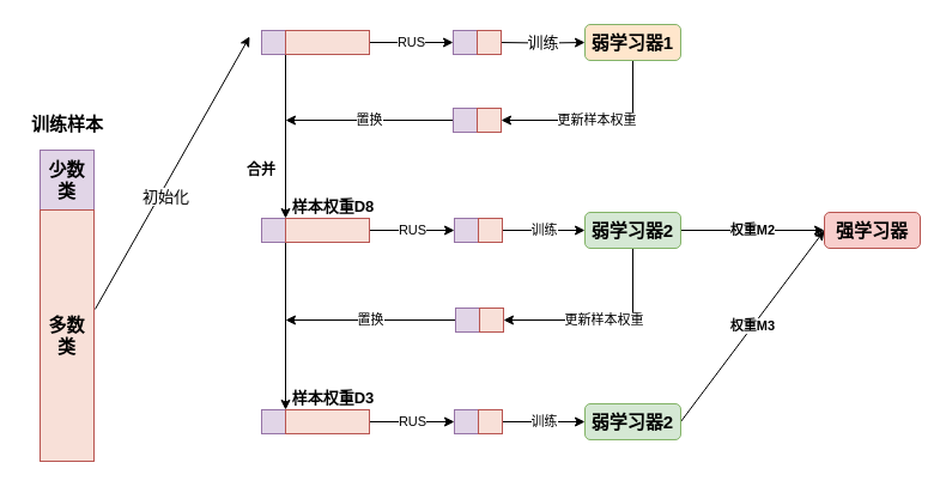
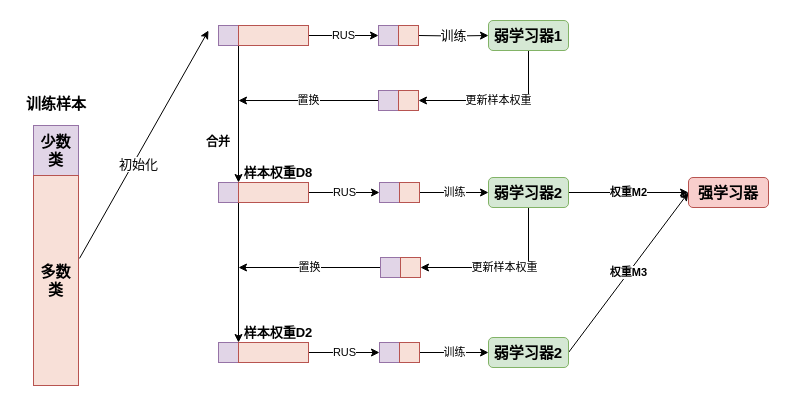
  <mxCell id="0" />
  <mxCell id="1" parent="0" />
  <mxCell id="2" value="少数类" style="rounded=0;whiteSpace=wrap;html=1;fillColor=#e1d5e7;strokeColor=#9673a6;fontStyle=1;fontSize=15;" parent="1" vertex="1"><mxGeometry x="33" y="125" width="45" height="50" as="geometry" /></mxCell>
  <mxCell id="3" value="训练" style="edgeStyle=orthogonalEdgeStyle;rounded=0;orthogonalLoop=1;jettySize=auto;html=1;entryX=0;entryY=0.5;entryDx=0;entryDy=0;fontSize=13;" parent="1" target="7" edge="1"><mxGeometry relative="1" as="geometry"><mxPoint x="418" y="35" as="sourcePoint" /></mxGeometry></mxCell>
  <mxCell id="4" value="" style="endArrow=classic;html=1;fontSize=15;exitX=1.022;exitY=0.395;exitDx=0;exitDy=0;entryX=0;entryY=0.5;entryDx=0;entryDy=0;exitPerimeter=0;" parent="1" source="9" edge="1"><mxGeometry width="50" height="50" relative="1" as="geometry"><mxPoint x="408" y="205" as="sourcePoint" /><mxPoint x="208" y="30" as="targetPoint" /></mxGeometry></mxCell>
  <mxCell id="5" value="初始化" style="text;html=1;align=center;verticalAlign=middle;resizable=0;points=[];labelBackgroundColor=#ffffff;fontSize=13;" parent="4" vertex="1" connectable="0"><mxGeometry x="-0.151" y="-4" relative="1" as="geometry"><mxPoint as="offset" /></mxGeometry></mxCell>
  <mxCell id="6" value="更新样本权重" style="edgeStyle=orthogonalEdgeStyle;rounded=0;orthogonalLoop=1;jettySize=auto;html=1;exitX=0.5;exitY=1;exitDx=0;exitDy=0;entryX=0.5;entryY=0;entryDx=0;entryDy=0;" parent="1" source="7" target="18" edge="1"><mxGeometry relative="1" as="geometry" /></mxCell>
- <mxCell id="7" value="弱学习器1" style="rounded=1;whiteSpace=wrap;html=1;fontSize=15;fontStyle=1;fillColor=#ffe6cc;strokeColor=#82b366;" parent="1" vertex="1"><mxGeometry x="488" y="20" width="80" height="30" as="geometry" /></mxCell>
+ <mxCell id="7" value="弱学习器1" style="rounded=1;whiteSpace=wrap;html=1;fontSize=15;fontStyle=1;fillColor=#d5e8d4;strokeColor=#82b366;" parent="1" vertex="1"><mxGeometry x="488" y="20" width="80" height="30" as="geometry" /></mxCell>
  <mxCell id="8" value="&lt;span style=&quot;font-size: 15px ; font-weight: 700&quot;&gt;训练样本&lt;/span&gt;" style="text;html=1;strokeColor=none;fillColor=none;align=center;verticalAlign=middle;whiteSpace=wrap;rounded=0;" parent="1" vertex="1"><mxGeometry x="20.5" y="95" width="70" height="15" as="geometry" /></mxCell>
  <mxCell id="9" value="多数类" style="rounded=0;whiteSpace=wrap;html=1;fillColor=#F8E0D8;strokeColor=#b85450;fontStyle=1;fontSize=15;" parent="1" vertex="1"><mxGeometry x="33" y="175" width="45" height="210" as="geometry" /></mxCell>
  <mxCell id="10" value="" style="rounded=0;whiteSpace=wrap;html=1;fillColor=#e1d5e7;strokeColor=#9673a6;fontStyle=1;fontSize=15;" parent="1" vertex="1"><mxGeometry x="218" y="25" width="20" height="20" as="geometry" /></mxCell>
  <mxCell id="11" value="RUS" style="edgeStyle=orthogonalEdgeStyle;rounded=0;orthogonalLoop=1;jettySize=auto;html=1;exitX=0.5;exitY=0;exitDx=0;exitDy=0;entryX=0;entryY=0.5;entryDx=0;entryDy=0;" parent="1" source="13" target="14" edge="1"><mxGeometry relative="1" as="geometry" /></mxCell>
  <mxCell id="12" style="edgeStyle=orthogonalEdgeStyle;rounded=0;orthogonalLoop=1;jettySize=auto;html=1;exitX=1;exitY=1;exitDx=0;exitDy=0;entryX=0;entryY=1;entryDx=0;entryDy=0;" parent="1" source="13" target="22" edge="1"><mxGeometry relative="1" as="geometry" /></mxCell>
  <mxCell id="13" value="" style="rounded=0;whiteSpace=wrap;html=1;fillColor=#F8E0D8;strokeColor=#b85450;fontStyle=1;fontSize=15;direction=south;" parent="1" vertex="1"><mxGeometry x="238" y="25" width="70" height="20" as="geometry" /></mxCell>
  <mxCell id="14" value="" style="rounded=0;whiteSpace=wrap;html=1;fillColor=#e1d5e7;strokeColor=#9673a6;fontStyle=1;fontSize=15;" parent="1" vertex="1"><mxGeometry x="378" y="25" width="20" height="20" as="geometry" /></mxCell>
  <mxCell id="15" value="" style="rounded=0;whiteSpace=wrap;html=1;fillColor=#F8E0D8;strokeColor=#b85450;fontStyle=1;fontSize=15;direction=south;" parent="1" vertex="1"><mxGeometry x="398" y="25" width="20" height="20" as="geometry" /></mxCell>
  <mxCell id="16" value="置换" style="edgeStyle=none;rounded=0;orthogonalLoop=1;jettySize=auto;html=1;exitX=0;exitY=0.5;exitDx=0;exitDy=0;" edge="1" parent="1" source="17"><mxGeometry relative="1" as="geometry"><mxPoint x="238" y="100.034" as="targetPoint" /></mxGeometry></mxCell>
  <mxCell id="17" value="" style="rounded=0;whiteSpace=wrap;html=1;fillColor=#e1d5e7;strokeColor=#9673a6;fontStyle=1;fontSize=15;" parent="1" vertex="1"><mxGeometry x="378" y="90" width="20" height="20" as="geometry" /></mxCell>
  <mxCell id="18" value="" style="rounded=0;whiteSpace=wrap;html=1;fillColor=#F8E0D8;strokeColor=#b85450;fontStyle=1;fontSize=15;direction=south;" parent="1" vertex="1"><mxGeometry x="398" y="90" width="20" height="20" as="geometry" /></mxCell>
  <mxCell id="19" value="" style="rounded=0;whiteSpace=wrap;html=1;fillColor=#e1d5e7;strokeColor=#9673a6;fontStyle=1;fontSize=15;" parent="1" vertex="1"><mxGeometry x="218" y="182" width="20" height="20" as="geometry" /></mxCell>
  <mxCell id="20" value="RUS" style="edgeStyle=orthogonalEdgeStyle;rounded=0;orthogonalLoop=1;jettySize=auto;html=1;exitX=0.5;exitY=0;exitDx=0;exitDy=0;entryX=0;entryY=0.5;entryDx=0;entryDy=0;" edge="1" parent="1" source="22" target="25"><mxGeometry relative="1" as="geometry" /></mxCell>
  <mxCell id="21" style="edgeStyle=orthogonalEdgeStyle;rounded=0;orthogonalLoop=1;jettySize=auto;html=1;exitX=1;exitY=1;exitDx=0;exitDy=0;entryX=0;entryY=1;entryDx=0;entryDy=0;" edge="1" parent="1" source="22" target="36"><mxGeometry relative="1" as="geometry" /></mxCell>
  <mxCell id="22" value="" style="rounded=0;whiteSpace=wrap;html=1;fillColor=#F8E0D8;strokeColor=#b85450;fontStyle=1;fontSize=15;direction=south;" parent="1" vertex="1"><mxGeometry x="238" y="182" width="70" height="20" as="geometry" /></mxCell>
  <mxCell id="23" value="&lt;span style=&quot;font-size: 13px ; font-weight: 700&quot;&gt;样本权重D8&lt;/span&gt;" style="text;html=1;strokeColor=none;fillColor=none;align=center;verticalAlign=middle;whiteSpace=wrap;rounded=0;" parent="1" vertex="1"><mxGeometry x="228" y="162" width="100" height="20" as="geometry" /></mxCell>
  <mxCell id="24" value="&lt;b&gt;合并&lt;/b&gt;" style="text;html=1;strokeColor=none;fillColor=none;align=center;verticalAlign=middle;whiteSpace=wrap;rounded=0;" parent="1" vertex="1"><mxGeometry x="198" y="132" width="40" height="20" as="geometry" /></mxCell>
  <mxCell id="25" value="" style="rounded=0;whiteSpace=wrap;html=1;fillColor=#e1d5e7;strokeColor=#9673a6;fontStyle=1;fontSize=15;" vertex="1" parent="1"><mxGeometry x="379" y="182" width="20" height="20" as="geometry" /></mxCell>
  <mxCell id="26" value="训练" style="edgeStyle=orthogonalEdgeStyle;rounded=0;orthogonalLoop=1;jettySize=auto;html=1;exitX=0.5;exitY=0;exitDx=0;exitDy=0;" edge="1" parent="1" source="27" target="30"><mxGeometry relative="1" as="geometry" /></mxCell>
  <mxCell id="27" value="" style="rounded=0;whiteSpace=wrap;html=1;fillColor=#F8E0D8;strokeColor=#b85450;fontStyle=1;fontSize=15;direction=south;" vertex="1" parent="1"><mxGeometry x="399" y="182" width="20" height="20" as="geometry" /></mxCell>
  <mxCell id="28" value="更新样本权重" style="edgeStyle=orthogonalEdgeStyle;rounded=0;orthogonalLoop=1;jettySize=auto;html=1;exitX=0.5;exitY=1;exitDx=0;exitDy=0;entryX=0.5;entryY=0;entryDx=0;entryDy=0;" edge="1" parent="1" source="30" target="33"><mxGeometry relative="1" as="geometry" /></mxCell>
  <mxCell id="29" value="&lt;b&gt;权重M2&lt;/b&gt;" style="rounded=0;orthogonalLoop=1;jettySize=auto;html=1;exitX=1;exitY=0.5;exitDx=0;exitDy=0;" edge="1" parent="1" source="30" target="43"><mxGeometry relative="1" as="geometry" /></mxCell>
  <mxCell id="30" value="弱学习器2" style="rounded=1;whiteSpace=wrap;html=1;fontSize=15;fontStyle=1;fillColor=#d5e8d4;strokeColor=#82b366;" vertex="1" parent="1"><mxGeometry x="488" y="177" width="80" height="30" as="geometry" /></mxCell>
  <mxCell id="31" value="置换" style="rounded=0;orthogonalLoop=1;jettySize=auto;html=1;exitX=0;exitY=0.5;exitDx=0;exitDy=0;" edge="1" parent="1" source="32"><mxGeometry relative="1" as="geometry"><mxPoint x="238" y="267" as="targetPoint" /></mxGeometry></mxCell>
  <mxCell id="32" value="" style="rounded=0;whiteSpace=wrap;html=1;fillColor=#e1d5e7;strokeColor=#9673a6;fontStyle=1;fontSize=15;" vertex="1" parent="1"><mxGeometry x="380" y="257" width="20" height="20" as="geometry" /></mxCell>
  <mxCell id="33" value="" style="rounded=0;whiteSpace=wrap;html=1;fillColor=#F8E0D8;strokeColor=#b85450;fontStyle=1;fontSize=15;direction=south;" vertex="1" parent="1"><mxGeometry x="400" y="257" width="20" height="20" as="geometry" /></mxCell>
  <mxCell id="34" value="" style="rounded=0;whiteSpace=wrap;html=1;fillColor=#e1d5e7;strokeColor=#9673a6;fontStyle=1;fontSize=15;" vertex="1" parent="1"><mxGeometry x="218" y="342" width="20" height="20" as="geometry" /></mxCell>
  <mxCell id="35" value="RUS" style="edgeStyle=orthogonalEdgeStyle;rounded=0;orthogonalLoop=1;jettySize=auto;html=1;exitX=0.5;exitY=0;exitDx=0;exitDy=0;entryX=0;entryY=0.5;entryDx=0;entryDy=0;" edge="1" parent="1" source="36" target="38"><mxGeometry relative="1" as="geometry" /></mxCell>
  <mxCell id="36" value="" style="rounded=0;whiteSpace=wrap;html=1;fillColor=#F8E0D8;strokeColor=#b85450;fontStyle=1;fontSize=15;direction=south;" vertex="1" parent="1"><mxGeometry x="238" y="342" width="70" height="20" as="geometry" /></mxCell>
- <mxCell id="37" value="&lt;span style=&quot;font-size: 13px ; font-weight: 700&quot;&gt;样本权重D3&lt;/span&gt;" style="text;html=1;strokeColor=none;fillColor=none;align=center;verticalAlign=middle;whiteSpace=wrap;rounded=0;" vertex="1" parent="1"><mxGeometry x="228" y="322" width="100" height="20" as="geometry" /></mxCell>
+ <mxCell id="37" value="&lt;span style=&quot;font-size: 13px ; font-weight: 700&quot;&gt;样本权重D2&lt;/span&gt;" style="text;html=1;strokeColor=none;fillColor=none;align=center;verticalAlign=middle;whiteSpace=wrap;rounded=0;" vertex="1" parent="1"><mxGeometry x="228" y="322" width="100" height="20" as="geometry" /></mxCell>
  <mxCell id="38" value="" style="rounded=0;whiteSpace=wrap;html=1;fillColor=#e1d5e7;strokeColor=#9673a6;fontStyle=1;fontSize=15;" vertex="1" parent="1"><mxGeometry x="379" y="342" width="20" height="20" as="geometry" /></mxCell>
  <mxCell id="39" value="训练" style="edgeStyle=orthogonalEdgeStyle;rounded=0;orthogonalLoop=1;jettySize=auto;html=1;exitX=0.5;exitY=0;exitDx=0;exitDy=0;" edge="1" parent="1" source="40" target="42"><mxGeometry relative="1" as="geometry" /></mxCell>
  <mxCell id="40" value="" style="rounded=0;whiteSpace=wrap;html=1;fillColor=#F8E0D8;strokeColor=#b85450;fontStyle=1;fontSize=15;direction=south;" vertex="1" parent="1"><mxGeometry x="399" y="342" width="20" height="20" as="geometry" /></mxCell>
  <mxCell id="41" value="&lt;b&gt;权重M3&lt;/b&gt;" style="edgeStyle=none;rounded=0;orthogonalLoop=1;jettySize=auto;html=1;exitX=1;exitY=0.5;exitDx=0;exitDy=0;entryX=0;entryY=0.5;entryDx=0;entryDy=0;" edge="1" parent="1" source="42" target="43"><mxGeometry relative="1" as="geometry" /></mxCell>
  <mxCell id="42" value="弱学习器2" style="rounded=1;whiteSpace=wrap;html=1;fontSize=15;fontStyle=1;fillColor=#d5e8d4;strokeColor=#82b366;" vertex="1" parent="1"><mxGeometry x="488" y="337" width="80" height="30" as="geometry" /></mxCell>
  <mxCell id="43" value="强学习器" style="rounded=1;whiteSpace=wrap;html=1;fontSize=15;fontStyle=1;fillColor=#f8cecc;strokeColor=#b85450;" vertex="1" parent="1"><mxGeometry x="688" y="177" width="80" height="30" as="geometry" /></mxCell>
